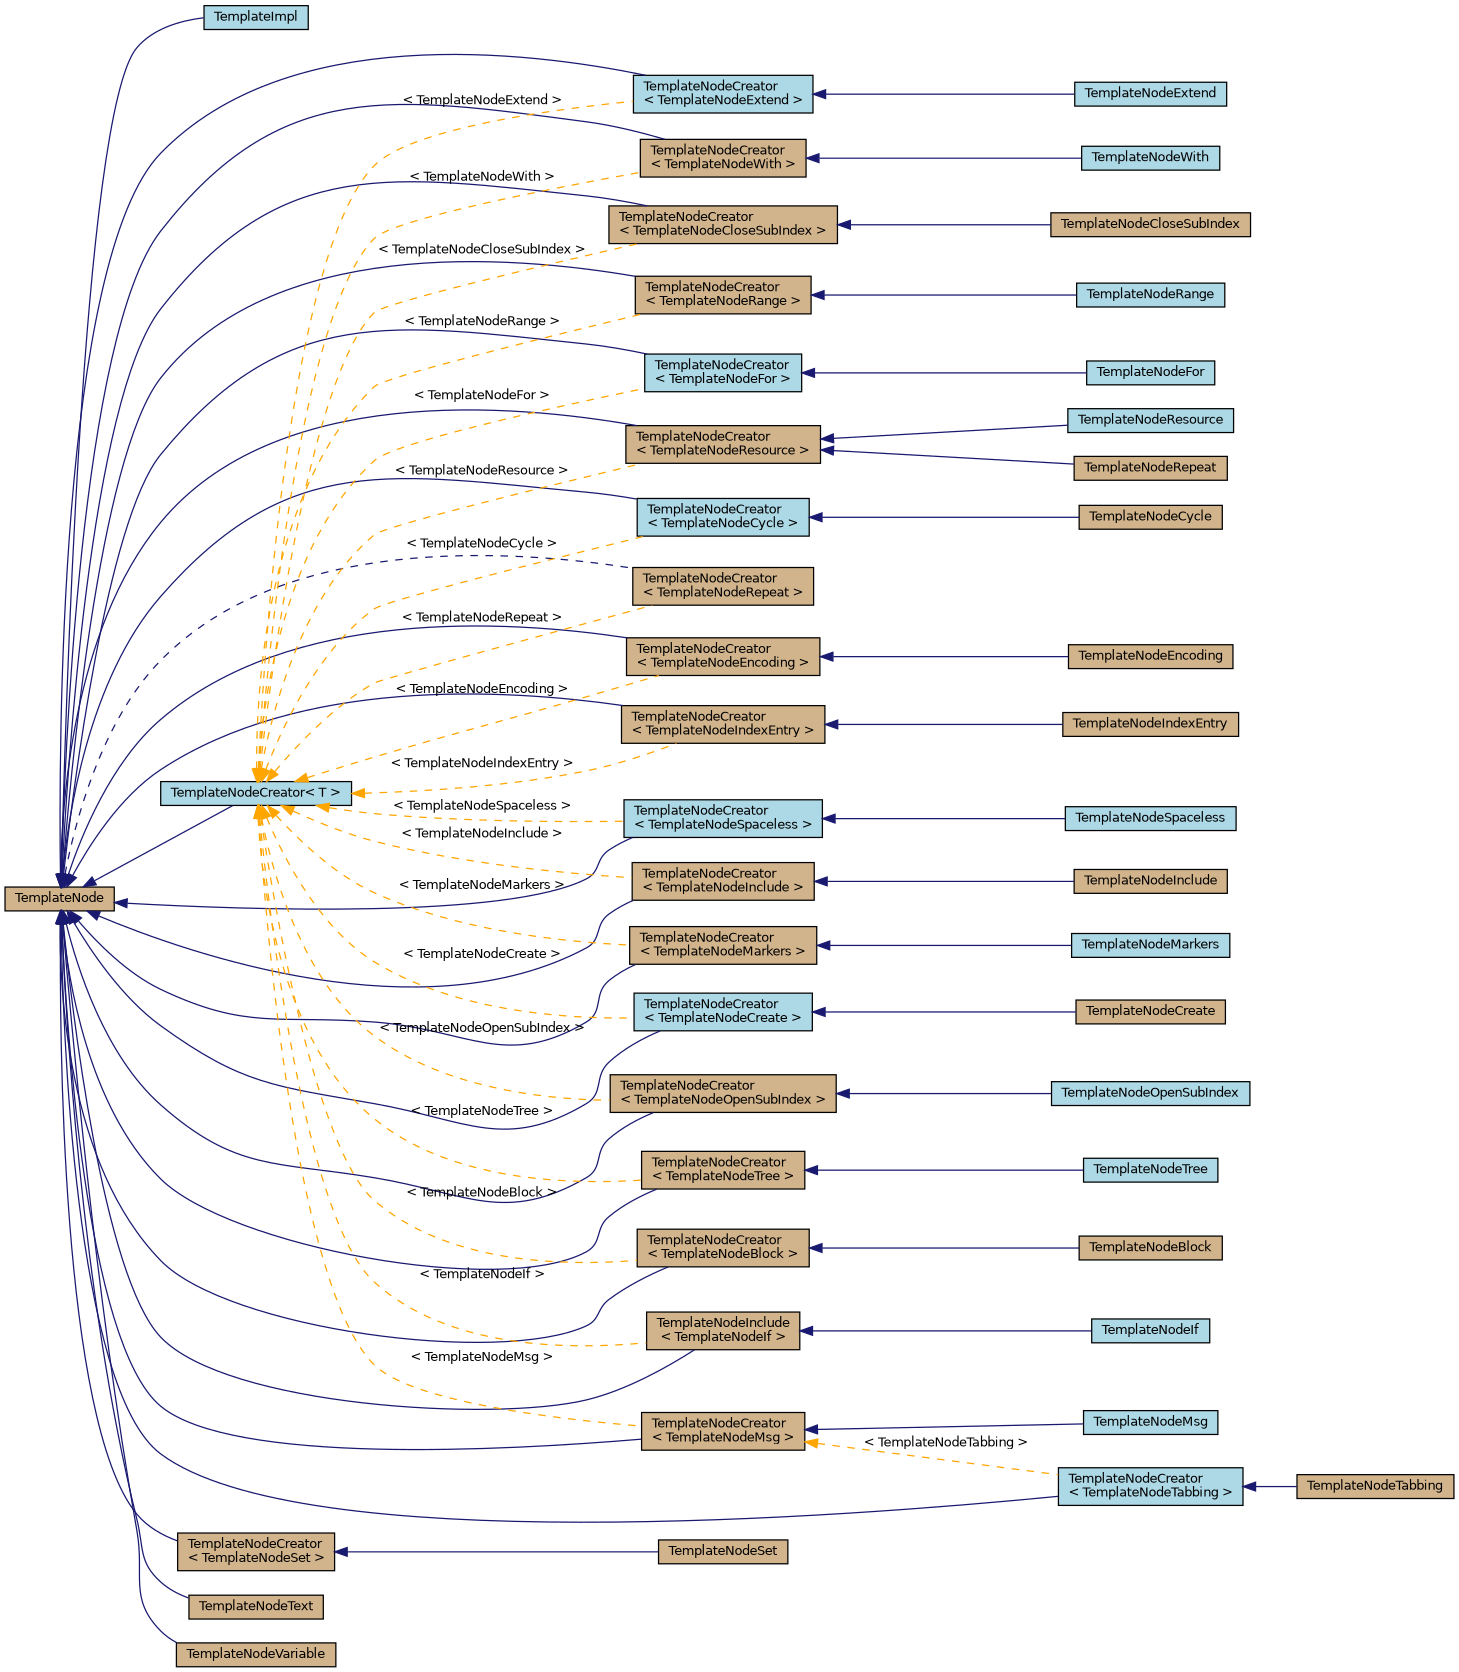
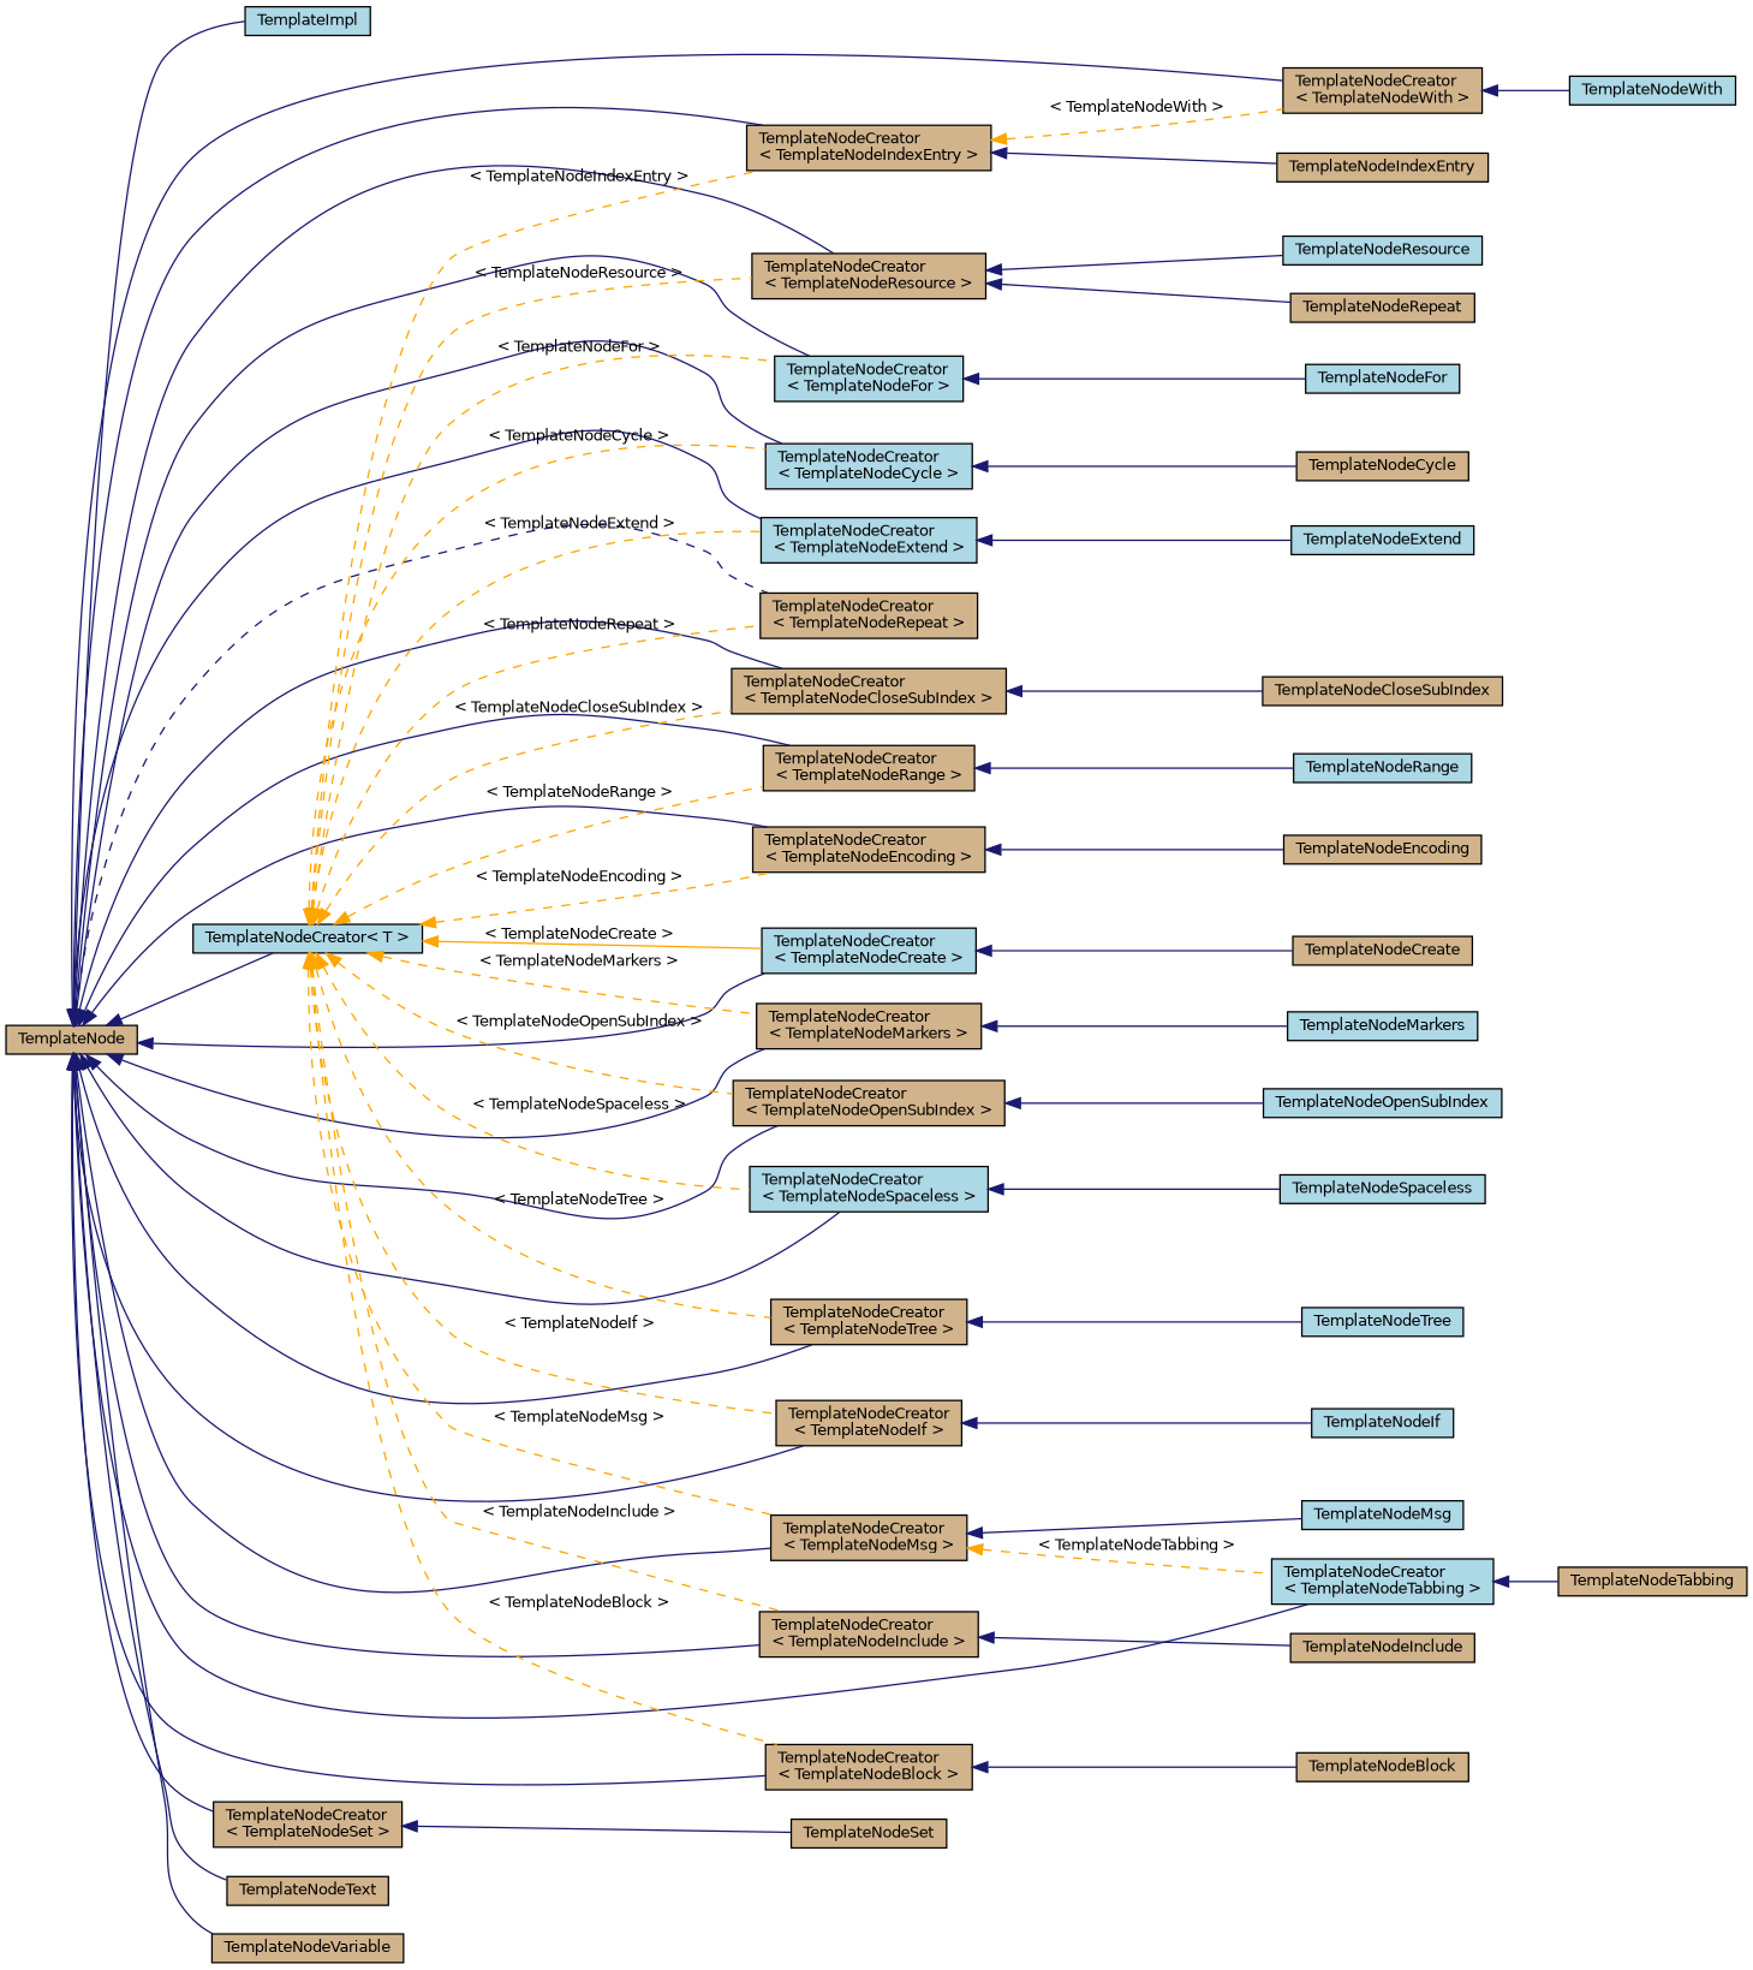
  digraph {
    rankdir=LR
    node [color=black fillcolor=tan fontname=Helvetica fontsize=10 shape=record style=filled]
    edge [color=midnightblue dir=back fontname=Helvetica fontsize=10 labelfontname=Helvetica labelfontsize=10 style=solid]
    n1 [fontcolor=black height=0.2 label=TemplateNode width=0.4]
    n2 [fillcolor=lightblue height=0.2 label=TemplateImpl width=0.4]
    n3 [fillcolor=lightblue height=0.2 label="TemplateNodeCreator\< T \>" width=0.4]
    n4 [fillcolor=lightblue height=0.2 label="TemplateNodeCreator\l\< TemplateNodeFor \>" width=0.4]
    n5 [fillcolor=lightblue height=0.2 label="TemplateNodeCreator\l\< TemplateNodeCycle \>" width=0.4]
    n6 [height=0.2 label="TemplateNodeCreator\l\< TemplateNodeRepeat \>" width=0.4]
    n7 [height=0.2 label="TemplateNodeCreator\l\< TemplateNodeSet \>" width=0.4]
    n8 [fillcolor=lightblue height=0.2 label="TemplateNodeCreator\l\< TemplateNodeTabbing \>" width=0.4]
    n9 [fillcolor=lightblue height=0.2 label="TemplateNodeCreator\l\< TemplateNodeExtend \>" width=0.4]
    n10 [height=0.2 label="TemplateNodeCreator\l\< TemplateNodeWith \>" width=0.4]
    n11 [height=0.2 label="TemplateNodeCreator\l\< TemplateNodeCloseSubIndex \>" width=0.4]
    n12 [height=0.2 label="TemplateNodeCreator\l\< TemplateNodeRange \>" width=0.4]
    n13 [height=0.2 label="TemplateNodeCreator\l\< TemplateNodeResource \>" width=0.4]
    n14 [height=0.2 label="TemplateNodeCreator\l\< TemplateNodeIndexEntry \>" width=0.4]
    n15 [height=0.2 label="TemplateNodeCreator\l\< TemplateNodeInclude \>" width=0.4]
    n16 [fillcolor=lightblue height=0.2 label="TemplateNodeCreator\l\< TemplateNodeCreate \>" width=0.4]
    n17 [height=0.2 label="TemplateNodeCreator\l\< TemplateNodeOpenSubIndex \>" width=0.4]
-   n18 [height=0.2 label="TemplateNodeInclude\l\< TemplateNodeIf \>" width=0.4]
+   n18 [height=0.2 label="TemplateNodeCreator\l\< TemplateNodeIf \>" width=0.4]
    n19 [height=0.2 label="TemplateNodeCreator\l\< TemplateNodeMsg \>" width=0.4]
    n20 [height=0.2 label="TemplateNodeCreator\l\< TemplateNodeEncoding \>" width=0.4]
    n21 [fillcolor=lightblue height=0.2 label="TemplateNodeCreator\l\< TemplateNodeSpaceless \>" width=0.4]
    n22 [height=0.2 label="TemplateNodeCreator\l\< TemplateNodeMarkers \>" width=0.4]
    n23 [height=0.2 label="TemplateNodeCreator\l\< TemplateNodeTree \>" width=0.4]
    n24 [height=0.2 label="TemplateNodeCreator\l\< TemplateNodeBlock \>" width=0.4]
    n25 [height=0.2 label=TemplateNodeText width=0.4]
    n26 [height=0.2 label=TemplateNodeVariable width=0.4]
    n27 [fillcolor=lightblue height=0.2 label=TemplateNodeFor width=0.4]
    n28 [height=0.2 label=TemplateNodeCycle width=0.4]
    n29 [height=0.2 label=TemplateNodeSet width=0.4]
    n30 [height=0.2 label=TemplateNodeTabbing width=0.4]
    n31 [fillcolor=lightblue height=0.2 label=TemplateNodeExtend width=0.4]
    n32 [fillcolor=lightblue height=0.2 label=TemplateNodeWith width=0.4]
    n33 [height=0.2 label=TemplateNodeCloseSubIndex width=0.4]
    n34 [fillcolor=lightblue height=0.2 label=TemplateNodeRange width=0.4]
    n35 [height=0.2 label=TemplateNodeRepeat width=0.4]
    n36 [fillcolor=lightblue height=0.2 label=TemplateNodeResource width=0.4]
    n37 [height=0.2 label=TemplateNodeIndexEntry width=0.4]
    n38 [height=0.2 label=TemplateNodeInclude width=0.4]
    n39 [height=0.2 label=TemplateNodeCreate width=0.4]
    n40 [fillcolor=lightblue height=0.2 label=TemplateNodeOpenSubIndex width=0.4]
    n41 [fillcolor=lightblue height=0.2 label=TemplateNodeIf width=0.4]
    n42 [fillcolor=lightblue height=0.2 label=TemplateNodeMsg width=0.4]
    n43 [height=0.2 label=TemplateNodeEncoding width=0.4]
    n44 [fillcolor=lightblue height=0.2 label=TemplateNodeSpaceless width=0.4]
    n45 [fillcolor=lightblue height=0.2 label=TemplateNodeMarkers width=0.4]
    n46 [fillcolor=lightblue height=0.2 label=TemplateNodeTree width=0.4]
    n47 [height=0.2 label=TemplateNodeBlock width=0.4]
    n1 -> n2
    n1 -> n3
    n1 -> n4
    n1 -> n5
    n1 -> n6 [style=dashed]
    n1 -> n7
    n1 -> n8
    n1 -> n9
    n1 -> n10
    n1 -> n11
    n1 -> n12
    n1 -> n13
    n1 -> n14
    n1 -> n15
    n1 -> n16
    n1 -> n17
    n1 -> n18
    n1 -> n19
    n1 -> n20
    n1 -> n21
    n1 -> n22
    n1 -> n23
    n1 -> n24
    n1 -> n25
    n1 -> n26
    n3 -> n4 [color=orange label=" \< TemplateNodeFor \>" style=dashed]
    n3 -> n5 [color=orange label=" \< TemplateNodeCycle \>" style=dashed]
    n3 -> n6 [color=orange label=" \< TemplateNodeRepeat \>" style=dashed]
    n3 -> n9 [color=orange label=" \< TemplateNodeExtend \>" style=dashed]
-   n3 -> n10 [color=orange label=" \< TemplateNodeWith \>" style=dashed]
+   n14 -> n10 [color=orange label=" \< TemplateNodeWith \>" style=dashed]
    n3 -> n11 [color=orange label=" \< TemplateNodeCloseSubIndex \>" style=dashed]
    n3 -> n12 [color=orange label=" \< TemplateNodeRange \>" style=dashed]
    n3 -> n13 [color=orange label=" \< TemplateNodeResource \>" style=dashed]
    n3 -> n14 [color=orange label=" \< TemplateNodeIndexEntry \>" style=dashed]
    n3 -> n15 [color=orange label=" \< TemplateNodeInclude \>" style=dashed]
-   n3 -> n16 [color=orange label=" \< TemplateNodeCreate \>" style=dashed]
+   n3 -> n16 [color=orange label=" \< TemplateNodeCreate \>"]
    n3 -> n17 [color=orange label=" \< TemplateNodeOpenSubIndex \>" style=dashed]
    n3 -> n18 [color=orange label=" \< TemplateNodeIf \>" style=dashed]
    n3 -> n19 [color=orange label=" \< TemplateNodeMsg \>" style=dashed]
    n3 -> n20 [color=orange label=" \< TemplateNodeEncoding \>" style=dashed]
    n3 -> n21 [color=orange label=" \< TemplateNodeSpaceless \>" style=dashed]
    n3 -> n22 [color=orange label=" \< TemplateNodeMarkers \>" style=dashed]
    n3 -> n23 [color=orange label=" \< TemplateNodeTree \>" style=dashed]
    n3 -> n24 [color=orange label=" \< TemplateNodeBlock \>" style=dashed]
    n4 -> n27
    n5 -> n28
    n7 -> n29
    n8 -> n30
    n9 -> n31
    n10 -> n32
    n11 -> n33
    n12 -> n34
    n13 -> n35
    n13 -> n36
    n14 -> n37
    n15 -> n38
    n16 -> n39
    n17 -> n40
    n18 -> n41
    n19 -> n8 [color=orange label=" \< TemplateNodeTabbing \>" style=dashed]
    n19 -> n42
    n20 -> n43
    n21 -> n44
    n22 -> n45
    n23 -> n46
    n24 -> n47
  }
